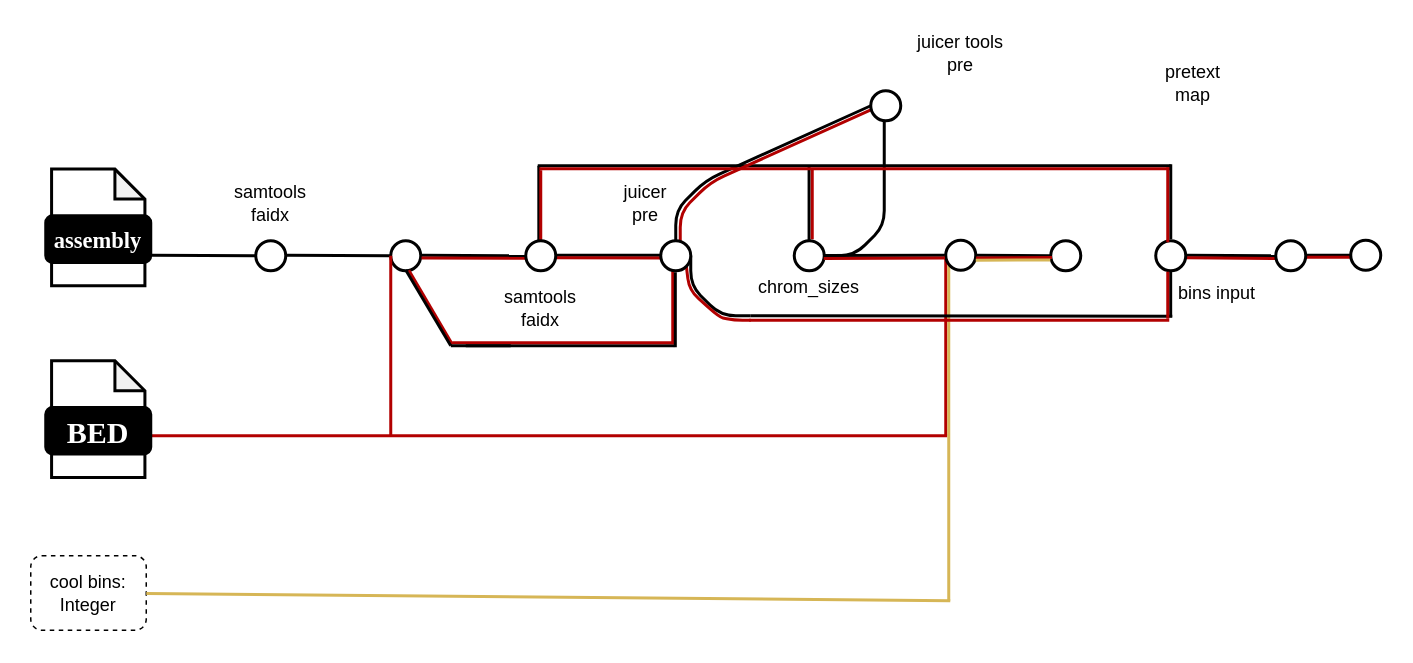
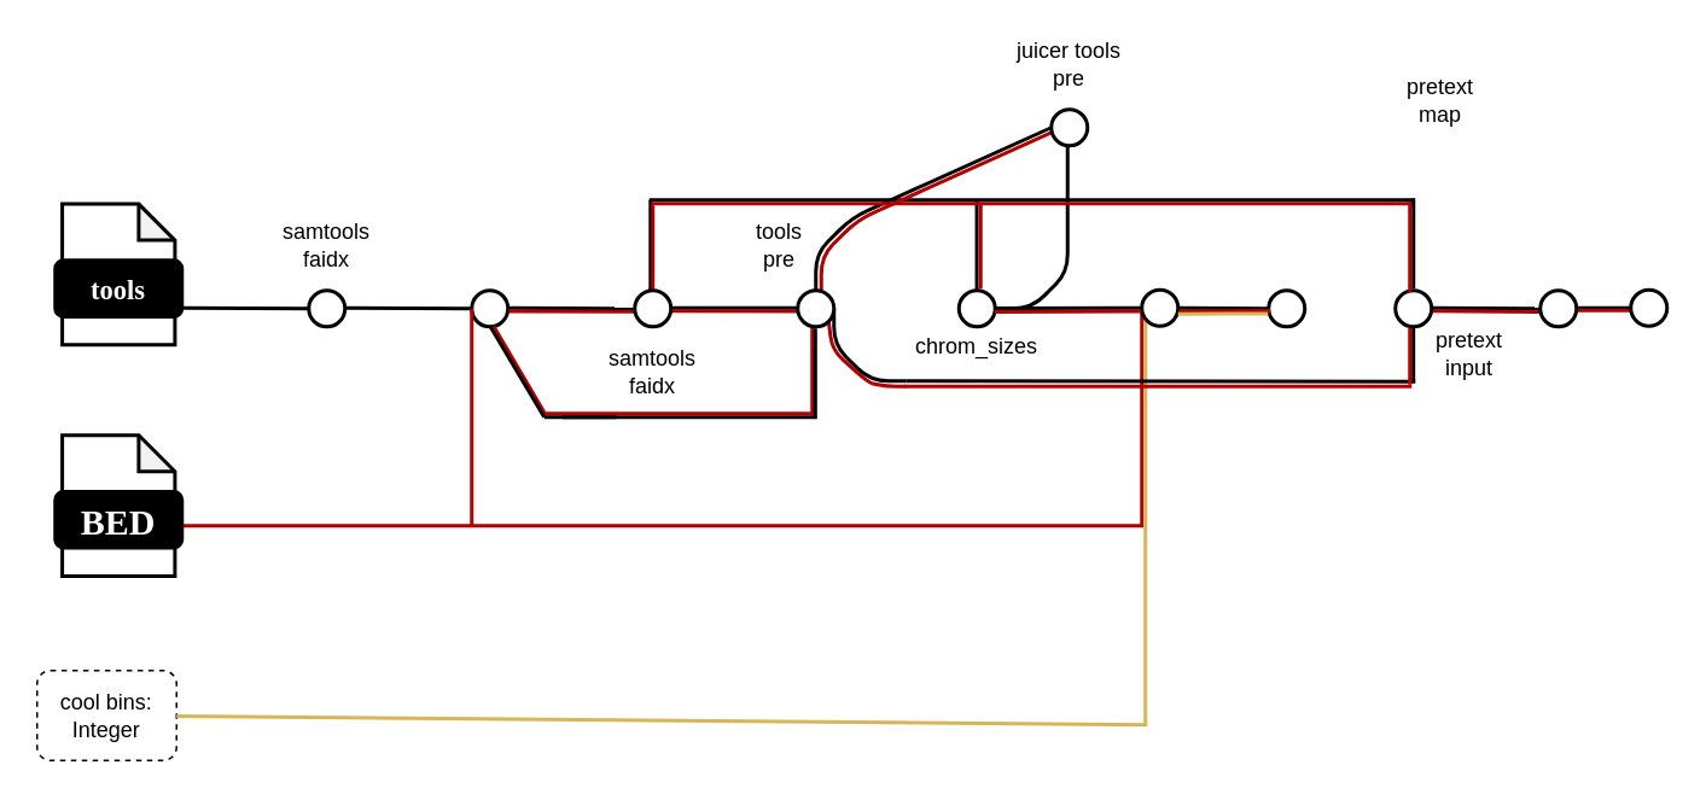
  <mxCell id="0" />
  <mxCell id="1" parent="0" />
  <mxCell id="2" value="" style="group;aspect=fixed;" vertex="1" connectable="0" parent="1"><mxGeometry x="30" y="112.22" width="70" height="77.78" as="geometry" /></mxCell>
  <mxCell id="3" value="" style="shape=note;whiteSpace=wrap;html=1;backgroundOutline=1;darkOpacity=0.05;rounded=1;size=20;strokeWidth=2;" vertex="1" parent="2"><mxGeometry x="3.889" width="62.222" height="77.78" as="geometry" /></mxCell>
- <mxCell id="4" value="&lt;font data-font-src=&quot;https://fonts.googleapis.com/css?family=Maven+Pro&quot; face=&quot;Maven Pro&quot; color=&quot;#ffffff&quot;&gt;&lt;b&gt;&lt;font style=&quot;font-size: 15px;&quot;&gt;assembly&lt;/font&gt;&lt;/b&gt;&lt;/font&gt;" style="rounded=1;whiteSpace=wrap;html=1;strokeWidth=2;fillColor=#000000;" vertex="1" parent="2"><mxGeometry y="31.112" width="70" height="31.112" as="geometry" /></mxCell>
+ <mxCell id="4" value="&lt;font data-font-src=&quot;https://fonts.googleapis.com/css?family=Maven+Pro&quot; face=&quot;Maven Pro&quot; color=&quot;#ffffff&quot;&gt;&lt;b&gt;&lt;font style=&quot;font-size: 15px;&quot;&gt;tools&lt;/font&gt;&lt;/b&gt;&lt;/font&gt;" style="rounded=1;whiteSpace=wrap;html=1;strokeWidth=2;fillColor=#000000;" vertex="1" parent="2"><mxGeometry y="31.112" width="70" height="31.112" as="geometry" /></mxCell>
  <mxCell id="5" value="cool bins: Integer" style="rounded=1;whiteSpace=wrap;html=1;aspect=fixed;dashed=1;" vertex="1" parent="1"><mxGeometry x="20" y="370" width="77" height="49.67" as="geometry" /></mxCell>
  <mxCell id="6" value="" style="endArrow=none;html=1;rounded=1;strokeWidth=2;fillColor=#e51400;strokeColor=#B20000;" edge="1" parent="1"><mxGeometry width="50" height="50" relative="1" as="geometry"><mxPoint x="100" y="290" as="sourcePoint" /><mxPoint x="631" y="290" as="targetPoint" /></mxGeometry></mxCell>
  <mxCell id="7" value="" style="ellipse;whiteSpace=wrap;html=1;aspect=fixed;rounded=1;rotation=0;strokeWidth=2;" vertex="1" parent="1"><mxGeometry x="170" y="160" width="20" height="20" as="geometry" /></mxCell>
  <mxCell id="8" value="samtools faidx" style="text;html=1;strokeColor=none;fillColor=none;align=center;verticalAlign=middle;whiteSpace=wrap;rounded=0;" vertex="1" parent="1"><mxGeometry x="150" y="120" width="60" height="30" as="geometry" /></mxCell>
  <mxCell id="9" value="samtools faidx" style="text;html=1;strokeColor=none;fillColor=none;align=center;verticalAlign=middle;whiteSpace=wrap;rounded=0;" vertex="1" parent="1"><mxGeometry x="330" y="190" width="60" height="30" as="geometry" /></mxCell>
- <mxCell id="10" value="juicer &lt;br&gt;pre" style="text;html=1;strokeColor=none;fillColor=none;align=center;verticalAlign=middle;whiteSpace=wrap;rounded=0;" vertex="1" parent="1"><mxGeometry x="400" y="120" width="60" height="30" as="geometry" /></mxCell>
+ <mxCell id="10" value="tools &lt;br&gt;pre" style="text;html=1;strokeColor=none;fillColor=none;align=center;verticalAlign=middle;whiteSpace=wrap;rounded=0;" vertex="1" parent="1"><mxGeometry x="400" y="120" width="60" height="30" as="geometry" /></mxCell>
  <mxCell id="11" value="chrom_sizes" style="text;html=1;strokeColor=none;fillColor=none;align=center;verticalAlign=middle;whiteSpace=wrap;rounded=0;" vertex="1" parent="1"><mxGeometry x="509" y="176" width="60" height="30" as="geometry" /></mxCell>
- <mxCell id="12" value="bins input" style="text;html=1;strokeColor=none;fillColor=none;align=center;verticalAlign=middle;whiteSpace=wrap;rounded=0;" vertex="1" parent="1"><mxGeometry x="781" y="180" width="60" height="30" as="geometry" /></mxCell>
+ <mxCell id="12" value="pretext input" style="text;html=1;strokeColor=none;fillColor=none;align=center;verticalAlign=middle;whiteSpace=wrap;rounded=0;" vertex="1" parent="1"><mxGeometry x="781" y="180" width="60" height="30" as="geometry" /></mxCell>
  <mxCell id="13" value="pretext map" style="text;html=1;strokeColor=none;fillColor=none;align=center;verticalAlign=middle;whiteSpace=wrap;rounded=0;" vertex="1" parent="1"><mxGeometry x="765" y="40" width="60" height="30" as="geometry" /></mxCell>
- <mxCell id="14" value="juicer tools pre" style="text;html=1;strokeColor=none;fillColor=none;align=center;verticalAlign=middle;whiteSpace=wrap;rounded=0;" vertex="1" parent="1"><mxGeometry x="610" y="20" width="60" height="30" as="geometry" /></mxCell>
+ <mxCell id="14" value="juicer tools pre" style="text;html=1;strokeColor=none;fillColor=none;align=center;verticalAlign=middle;whiteSpace=wrap;rounded=0;" vertex="1" parent="1"><mxGeometry x="560" y="20" width="60" height="30" as="geometry" /></mxCell>
  <mxCell id="15" value="" style="ellipse;whiteSpace=wrap;html=1;aspect=fixed;rounded=1;rotation=0;strokeWidth=2;" vertex="1" parent="1"><mxGeometry x="260" y="160" width="20" height="20" as="geometry" /></mxCell>
  <mxCell id="16" value="" style="endArrow=none;html=1;rounded=1;strokeWidth=2;entryX=0;entryY=0.5;entryDx=0;entryDy=0;" edge="1" parent="1" target="7"><mxGeometry width="50" height="50" relative="1" as="geometry"><mxPoint x="100" y="169.71" as="sourcePoint" /><mxPoint x="140" y="169.71" as="targetPoint" /></mxGeometry></mxCell>
  <mxCell id="17" value="" style="endArrow=none;html=1;rounded=1;strokeWidth=2;entryX=0;entryY=0.5;entryDx=0;entryDy=0;" edge="1" parent="1" target="15"><mxGeometry width="50" height="50" relative="1" as="geometry"><mxPoint x="190" y="169.71" as="sourcePoint" /><mxPoint x="230" y="169.71" as="targetPoint" /></mxGeometry></mxCell>
  <mxCell id="18" value="" style="endArrow=none;html=1;rounded=1;strokeWidth=2;entryX=0;entryY=0.5;entryDx=0;entryDy=0;" edge="1" parent="1"><mxGeometry width="50" height="50" relative="1" as="geometry"><mxPoint x="280" y="169.71" as="sourcePoint" /><mxPoint x="350" y="170" as="targetPoint" /></mxGeometry></mxCell>
  <mxCell id="19" value="" style="endArrow=none;html=1;rounded=1;strokeWidth=2;" edge="1" parent="1"><mxGeometry width="50" height="50" relative="1" as="geometry"><mxPoint x="310" y="230" as="sourcePoint" /><mxPoint x="449" y="230" as="targetPoint" /></mxGeometry></mxCell>
  <mxCell id="20" value="" style="endArrow=none;html=1;rounded=1;strokeWidth=2;" edge="1" parent="1"><mxGeometry width="50" height="50" relative="1" as="geometry"><mxPoint x="360" y="169.71" as="sourcePoint" /><mxPoint x="450" y="169.71" as="targetPoint" /></mxGeometry></mxCell>
  <mxCell id="21" value="" style="endArrow=none;html=1;rounded=1;strokeWidth=2;targetPerimeterSpacing=0;" edge="1" parent="1"><mxGeometry width="50" height="50" relative="1" as="geometry"><mxPoint x="358" y="110" as="sourcePoint" /><mxPoint x="780" y="110" as="targetPoint" /></mxGeometry></mxCell>
  <mxCell id="22" value="" style="ellipse;whiteSpace=wrap;html=1;aspect=fixed;rounded=1;rotation=0;strokeWidth=2;" vertex="1" parent="1"><mxGeometry x="529" y="160" width="20" height="20" as="geometry" /></mxCell>
  <mxCell id="23" value="" style="endArrow=none;html=1;rounded=1;strokeWidth=2;exitX=0.5;exitY=1;exitDx=0;exitDy=0;" edge="1" parent="1"><mxGeometry width="50" height="50" relative="1" as="geometry"><mxPoint x="538.88" y="110" as="sourcePoint" /><mxPoint x="538.88" y="160" as="targetPoint" /></mxGeometry></mxCell>
  <mxCell id="24" value="" style="endArrow=none;html=1;rounded=1;strokeWidth=2;exitX=0.5;exitY=1;exitDx=0;exitDy=0;" edge="1" parent="1"><mxGeometry width="50" height="50" relative="1" as="geometry"><mxPoint x="358.71" y="110" as="sourcePoint" /><mxPoint x="358.71" y="160" as="targetPoint" /></mxGeometry></mxCell>
  <mxCell id="25" value="" style="endArrow=none;html=1;rounded=1;strokeWidth=2;entryX=0;entryY=0.5;entryDx=0;entryDy=0;" edge="1" parent="1" target="47"><mxGeometry width="50" height="50" relative="1" as="geometry"><mxPoint x="549" y="169.88" as="sourcePoint" /><mxPoint x="589" y="169.88" as="targetPoint" /></mxGeometry></mxCell>
  <mxCell id="26" value="" style="endArrow=none;html=1;rounded=1;strokeWidth=2;strokeColor=#B20000;fillColor=#e51400;" edge="1" parent="1"><mxGeometry width="50" height="50" relative="1" as="geometry"><mxPoint x="260" y="170" as="sourcePoint" /><mxPoint x="260" y="290" as="targetPoint" /></mxGeometry></mxCell>
  <mxCell id="27" value="" style="group;aspect=fixed;" vertex="1" connectable="0" parent="1"><mxGeometry x="30" y="240" width="70" height="77.78" as="geometry" /></mxCell>
  <mxCell id="28" value="" style="shape=note;whiteSpace=wrap;html=1;backgroundOutline=1;darkOpacity=0.05;rounded=1;size=20;strokeWidth=2;aspect=fixed;" vertex="1" parent="27"><mxGeometry x="3.889" width="62.222" height="77.778" as="geometry" /></mxCell>
  <mxCell id="29" value="&lt;font data-font-src=&quot;https://fonts.googleapis.com/css?family=Maven+Pro&quot; face=&quot;Maven Pro&quot; color=&quot;#ffffff&quot;&gt;&lt;b&gt;&lt;font style=&quot;font-size: 20px;&quot;&gt;BED&lt;/font&gt;&lt;/b&gt;&lt;/font&gt;" style="rounded=1;whiteSpace=wrap;html=1;strokeWidth=2;fillColor=#000000;" vertex="1" parent="27"><mxGeometry y="31.112" width="70" height="31.112" as="geometry" /></mxCell>
  <mxCell id="30" value="" style="endArrow=none;html=1;rounded=1;strokeWidth=2;strokeColor=#B20000;fillColor=#e51400;exitX=0;exitY=0.5;exitDx=0;exitDy=0;" edge="1" parent="1" source="47"><mxGeometry width="50" height="50" relative="1" as="geometry"><mxPoint x="629.84" y="181" as="sourcePoint" /><mxPoint x="630" y="290" as="targetPoint" /></mxGeometry></mxCell>
  <mxCell id="31" value="" style="endArrow=none;html=1;rounded=1;strokeWidth=2;strokeColor=#d6b656;fillColor=#fff2cc;" edge="1" parent="1" source="5"><mxGeometry width="50" height="50" relative="1" as="geometry"><mxPoint x="103" y="399.71" as="sourcePoint" /><mxPoint x="633" y="400" as="targetPoint" /></mxGeometry></mxCell>
  <mxCell id="32" value="" style="endArrow=none;html=1;rounded=1;strokeWidth=2;fillColor=#fff2cc;strokeColor=#d6b656;exitX=0.1;exitY=0.821;exitDx=0;exitDy=0;exitPerimeter=0;" edge="1" parent="1" source="47"><mxGeometry width="50" height="50" relative="1" as="geometry"><mxPoint x="632" y="180" as="sourcePoint" /><mxPoint x="632" y="400" as="targetPoint" /></mxGeometry></mxCell>
  <mxCell id="33" value="" style="endArrow=none;html=1;rounded=1;strokeWidth=2;" edge="1" parent="1" source="47" target="34"><mxGeometry width="50" height="50" relative="1" as="geometry"><mxPoint x="640" y="169.66" as="sourcePoint" /><mxPoint x="680" y="169.66" as="targetPoint" /></mxGeometry></mxCell>
  <mxCell id="34" value="" style="ellipse;whiteSpace=wrap;html=1;aspect=fixed;rounded=1;rotation=0;strokeWidth=2;" vertex="1" parent="1"><mxGeometry x="700" y="160" width="20" height="20" as="geometry" /></mxCell>
  <mxCell id="35" value="" style="endArrow=none;html=1;rounded=1;strokeWidth=2;" edge="1" parent="1"><mxGeometry width="50" height="50" relative="1" as="geometry"><mxPoint x="500" y="210" as="sourcePoint" /><mxPoint x="781" y="210.34" as="targetPoint" /></mxGeometry></mxCell>
  <mxCell id="36" value="" style="endArrow=none;html=1;rounded=1;strokeWidth=2;" edge="1" parent="1"><mxGeometry width="50" height="50" relative="1" as="geometry"><mxPoint x="500" y="210" as="sourcePoint" /><mxPoint x="460" y="170" as="targetPoint" /><Array as="points"><mxPoint x="480" y="210" /><mxPoint x="460" y="190" /></Array></mxGeometry></mxCell>
  <mxCell id="37" value="" style="endArrow=none;html=1;rounded=1;strokeWidth=2;" edge="1" parent="1"><mxGeometry width="50" height="50" relative="1" as="geometry"><mxPoint x="779.95" y="180" as="sourcePoint" /><mxPoint x="779.95" y="211" as="targetPoint" /></mxGeometry></mxCell>
  <mxCell id="38" value="" style="endArrow=none;html=1;rounded=1;strokeWidth=2;" edge="1" parent="1"><mxGeometry width="50" height="50" relative="1" as="geometry"><mxPoint x="790" y="169.66" as="sourcePoint" /><mxPoint x="850" y="169.952" as="targetPoint" /></mxGeometry></mxCell>
  <mxCell id="39" value="" style="endArrow=none;html=1;rounded=1;strokeWidth=2;" edge="1" parent="1"><mxGeometry width="50" height="50" relative="1" as="geometry"><mxPoint x="870" y="169.66" as="sourcePoint" /><mxPoint x="900" y="169.66" as="targetPoint" /></mxGeometry></mxCell>
  <mxCell id="40" value="" style="endArrow=none;html=1;rounded=1;strokeWidth=2;exitX=0;exitY=0.5;exitDx=0;exitDy=0;" edge="1" parent="1"><mxGeometry width="50" height="50" relative="1" as="geometry"><mxPoint x="580" y="70" as="sourcePoint" /><mxPoint x="450" y="159.66" as="targetPoint" /><Array as="points"><mxPoint x="470" y="119.66" /><mxPoint x="450" y="139.66" /></Array></mxGeometry></mxCell>
  <mxCell id="41" value="" style="endArrow=none;html=1;rounded=1;strokeWidth=2;" edge="1" parent="1"><mxGeometry width="50" height="50" relative="1" as="geometry"><mxPoint x="549" y="170" as="sourcePoint" /><mxPoint x="589" y="80" as="targetPoint" /><Array as="points"><mxPoint x="569" y="170" /><mxPoint x="589" y="150" /></Array></mxGeometry></mxCell>
  <mxCell id="42" value="" style="endArrow=none;html=1;rounded=1;strokeWidth=2;strokeColor=#B20000;fillColor=#e51400;exitX=1.075;exitY=0.579;exitDx=0;exitDy=0;exitPerimeter=0;entryX=0.015;entryY=0.586;entryDx=0;entryDy=0;entryPerimeter=0;" edge="1" parent="1"><mxGeometry width="50" height="50" relative="1" as="geometry"><mxPoint x="280.5" y="171.58" as="sourcePoint" /><mxPoint x="350.3" y="171.72" as="targetPoint" /></mxGeometry></mxCell>
  <mxCell id="43" value="" style="endArrow=none;html=1;rounded=1;strokeWidth=2;strokeColor=#B20000;fillColor=#e51400;exitX=1.034;exitY=0.567;exitDx=0;exitDy=0;exitPerimeter=0;entryX=0.015;entryY=0.586;entryDx=0;entryDy=0;entryPerimeter=0;" edge="1" parent="1"><mxGeometry width="50" height="50" relative="1" as="geometry"><mxPoint x="370.68" y="171.34" as="sourcePoint" /><mxPoint x="440" y="171.42" as="targetPoint" /></mxGeometry></mxCell>
  <mxCell id="44" value="" style="endArrow=none;html=1;rounded=1;strokeWidth=2;strokeColor=#B20000;fillColor=#e51400;exitX=1.034;exitY=0.567;exitDx=0;exitDy=0;exitPerimeter=0;" edge="1" parent="1"><mxGeometry width="50" height="50" relative="1" as="geometry"><mxPoint x="359" y="112" as="sourcePoint" /><mxPoint x="780" y="112" as="targetPoint" /></mxGeometry></mxCell>
  <mxCell id="45" value="" style="endArrow=none;html=1;rounded=1;strokeWidth=2;entryX=0.5;entryY=0;entryDx=0;entryDy=0;" edge="1" parent="1"><mxGeometry width="50" height="50" relative="1" as="geometry"><mxPoint x="780" y="109" as="sourcePoint" /><mxPoint x="780" y="159" as="targetPoint" /></mxGeometry></mxCell>
  <mxCell id="46" value="" style="endArrow=none;html=1;rounded=1;strokeWidth=2;" edge="1" parent="1" target="47"><mxGeometry width="50" height="50" relative="1" as="geometry"><mxPoint x="640" y="169.66" as="sourcePoint" /><mxPoint x="700" y="170" as="targetPoint" /></mxGeometry></mxCell>
  <mxCell id="47" value="" style="ellipse;whiteSpace=wrap;html=1;aspect=fixed;rounded=1;rotation=0;strokeWidth=2;" vertex="1" parent="1"><mxGeometry x="630" y="159.66" width="20" height="20" as="geometry" /></mxCell>
  <mxCell id="48" value="" style="endArrow=none;html=1;rounded=1;strokeWidth=2;exitX=1.01;exitY=0.592;exitDx=0;exitDy=0;exitPerimeter=0;strokeColor=#B20000;fillColor=#e51400;entryX=0.042;entryY=0.562;entryDx=0;entryDy=0;entryPerimeter=0;" edge="1" parent="1" source="47" target="34"><mxGeometry width="50" height="50" relative="1" as="geometry"><mxPoint x="650" y="171.89" as="sourcePoint" /><mxPoint x="700.9" y="172.03" as="targetPoint" /></mxGeometry></mxCell>
  <mxCell id="49" value="" style="endArrow=none;html=1;rounded=1;strokeWidth=2;strokeColor=#B20000;fillColor=#e51400;entryX=-0.026;entryY=0.591;entryDx=0;entryDy=0;entryPerimeter=0;exitX=0.983;exitY=0.588;exitDx=0;exitDy=0;exitPerimeter=0;" edge="1" parent="1" source="22" target="47"><mxGeometry width="50" height="50" relative="1" as="geometry"><mxPoint x="550" y="172" as="sourcePoint" /><mxPoint x="630" y="170" as="targetPoint" /></mxGeometry></mxCell>
  <mxCell id="50" value="" style="endArrow=none;html=1;rounded=1;strokeWidth=2;labelBackgroundColor=default;strokeColor=#d6b656;align=center;verticalAlign=middle;fontFamily=Helvetica;fontSize=11;fontColor=default;fillColor=#fff2cc;shape=connector;entryX=-0.016;entryY=0.639;entryDx=0;entryDy=0;entryPerimeter=0;" edge="1" parent="1" target="34"><mxGeometry width="50" height="50" relative="1" as="geometry"><mxPoint x="650" y="173" as="sourcePoint" /><mxPoint x="690" y="173" as="targetPoint" /></mxGeometry></mxCell>
  <mxCell id="51" value="" style="endArrow=none;html=1;rounded=1;strokeWidth=2;strokeColor=#B20000;fillColor=#e51400;" edge="1" parent="1"><mxGeometry width="50" height="50" relative="1" as="geometry"><mxPoint x="360" y="113" as="sourcePoint" /><mxPoint x="360" y="160" as="targetPoint" /></mxGeometry></mxCell>
  <mxCell id="52" value="" style="ellipse;whiteSpace=wrap;html=1;aspect=fixed;rounded=1;rotation=0;strokeWidth=2;" vertex="1" parent="1"><mxGeometry x="350" y="160" width="20" height="20" as="geometry" /></mxCell>
  <mxCell id="53" value="" style="endArrow=none;html=1;rounded=1;strokeWidth=2;strokeColor=#B20000;fillColor=#e51400;entryX=-0.009;entryY=0.59;entryDx=0;entryDy=0;entryPerimeter=0;exitX=1.034;exitY=0.568;exitDx=0;exitDy=0;exitPerimeter=0;" edge="1" parent="1"><mxGeometry width="50" height="50" relative="1" as="geometry"><mxPoint x="790.68" y="171.36" as="sourcePoint" /><mxPoint x="849.82" y="171.8" as="targetPoint" /></mxGeometry></mxCell>
  <mxCell id="54" value="" style="endArrow=none;html=1;rounded=1;strokeWidth=2;strokeColor=#B20000;fillColor=#e51400;" edge="1" parent="1"><mxGeometry width="50" height="50" relative="1" as="geometry"><mxPoint x="870" y="171" as="sourcePoint" /><mxPoint x="900" y="171" as="targetPoint" /></mxGeometry></mxCell>
  <mxCell id="55" value="" style="ellipse;whiteSpace=wrap;html=1;aspect=fixed;rounded=1;rotation=0;strokeWidth=2;" vertex="1" parent="1"><mxGeometry x="900" y="159.66" width="20" height="20" as="geometry" /></mxCell>
  <mxCell id="56" value="" style="ellipse;whiteSpace=wrap;html=1;aspect=fixed;rounded=1;rotation=0;strokeWidth=2;" vertex="1" parent="1"><mxGeometry x="770" y="160" width="20" height="20" as="geometry" /></mxCell>
  <mxCell id="57" value="" style="ellipse;whiteSpace=wrap;html=1;aspect=fixed;rounded=1;rotation=0;strokeWidth=2;" vertex="1" parent="1"><mxGeometry x="850" y="160" width="20" height="20" as="geometry" /></mxCell>
  <mxCell id="58" value="" style="endArrow=none;html=1;rounded=1;strokeWidth=2;strokeColor=#B20000;fillColor=#e51400;" edge="1" parent="1"><mxGeometry width="50" height="50" relative="1" as="geometry"><mxPoint x="301" y="228" as="sourcePoint" /><mxPoint x="450" y="228" as="targetPoint" /></mxGeometry></mxCell>
  <mxCell id="59" value="" style="endArrow=none;html=1;rounded=1;strokeWidth=2;strokeColor=#B20000;fillColor=#e51400;entryX=0.602;entryY=0.986;entryDx=0;entryDy=0;entryPerimeter=0;exitX=0.64;exitY=0.977;exitDx=0;exitDy=0;exitPerimeter=0;movable=1;resizable=1;rotatable=1;deletable=1;editable=1;locked=0;connectable=1;sourcePerimeterSpacing=0;targetPerimeterSpacing=0;jumpStyle=none;endSize=6;" edge="1" parent="1" target="15"><mxGeometry width="50" height="50" relative="1" as="geometry"><mxPoint x="301" y="229" as="sourcePoint" /><mxPoint x="273.8" y="182.54" as="targetPoint" /><Array as="points" /></mxGeometry></mxCell>
  <mxCell id="60" value="" style="endArrow=none;html=1;rounded=1;strokeWidth=2;exitX=0.5;exitY=1;exitDx=0;exitDy=0;strokeColor=#B20000;fillColor=#e51400;" edge="1" parent="1"><mxGeometry width="50" height="50" relative="1" as="geometry"><mxPoint x="448" y="179" as="sourcePoint" /><mxPoint x="448" y="229" as="targetPoint" /></mxGeometry></mxCell>
  <mxCell id="61" value="" style="endArrow=none;html=1;rounded=1;strokeWidth=2;exitX=0.5;exitY=1;exitDx=0;exitDy=0;" edge="1" parent="1"><mxGeometry width="50" height="50" relative="1" as="geometry"><mxPoint x="449.71" y="181" as="sourcePoint" /><mxPoint x="449.71" y="231" as="targetPoint" /></mxGeometry></mxCell>
  <mxCell id="62" value="" style="group" vertex="1" connectable="0" parent="1"><mxGeometry x="300" y="230" width="40" as="geometry" /></mxCell>
  <mxCell id="63" value="" style="endArrow=none;html=1;strokeWidth=2;exitX=0.5;exitY=1;exitDx=0;exitDy=0;rounded=1;shadow=0;jumpStyle=none;strokeColor=default;snapToPoint=0;fixDash=0;ignoreEdge=0;orthogonalLoop=0;" edge="1" parent="62"><mxGeometry width="50" height="50" relative="1" as="geometry"><mxPoint x="-30" y="-50.5" as="sourcePoint" /><mxPoint as="targetPoint" /><Array as="points"><mxPoint /></Array></mxGeometry></mxCell>
  <mxCell id="64" value="" style="endArrow=none;html=1;strokeWidth=2;rounded=1;shadow=0;jumpStyle=none;strokeColor=default;snapToPoint=0;fixDash=0;ignoreEdge=0;orthogonalLoop=0;" edge="1" parent="62"><mxGeometry width="50" height="50" relative="1" as="geometry"><mxPoint as="sourcePoint" /><mxPoint x="40" as="targetPoint" /></mxGeometry></mxCell>
  <mxCell id="65" value="" style="endArrow=none;html=1;rounded=1;strokeWidth=2;strokeColor=#B20000;fillColor=#e51400;" edge="1" parent="1"><mxGeometry width="50" height="50" relative="1" as="geometry"><mxPoint x="541" y="112" as="sourcePoint" /><mxPoint x="541" y="159" as="targetPoint" /></mxGeometry></mxCell>
  <mxCell id="66" value="" style="endArrow=none;html=1;rounded=1;strokeWidth=2;exitX=0;exitY=0.5;exitDx=0;exitDy=0;strokeColor=#B20000;fillColor=#e51400;" edge="1" parent="1"><mxGeometry width="50" height="50" relative="1" as="geometry"><mxPoint x="583" y="71.34" as="sourcePoint" /><mxPoint x="453" y="161" as="targetPoint" /><Array as="points"><mxPoint x="473" y="121" /><mxPoint x="453" y="141" /></Array></mxGeometry></mxCell>
  <mxCell id="67" value="" style="ellipse;whiteSpace=wrap;html=1;aspect=fixed;rounded=1;rotation=0;strokeWidth=2;" vertex="1" parent="1"><mxGeometry x="580" y="60" width="20" height="20" as="geometry" /></mxCell>
  <mxCell id="68" value="" style="endArrow=none;html=1;rounded=1;strokeWidth=2;strokeColor=#B20000;fillColor=#e51400;" edge="1" parent="1"><mxGeometry width="50" height="50" relative="1" as="geometry"><mxPoint x="499" y="213" as="sourcePoint" /><mxPoint x="779" y="213" as="targetPoint" /></mxGeometry></mxCell>
  <mxCell id="69" value="" style="endArrow=none;html=1;rounded=1;strokeWidth=2;entryX=1;entryY=1;entryDx=0;entryDy=0;strokeColor=#B20000;fillColor=#e51400;" edge="1" parent="1"><mxGeometry width="50" height="50" relative="1" as="geometry"><mxPoint x="500" y="213" as="sourcePoint" /><mxPoint x="457.071" y="177.071" as="targetPoint" /><Array as="points"><mxPoint x="489" y="213" /><mxPoint x="479" y="211" /><mxPoint x="459" y="193" /></Array></mxGeometry></mxCell>
  <mxCell id="70" value="" style="ellipse;whiteSpace=wrap;html=1;aspect=fixed;rounded=1;rotation=0;strokeWidth=2;" vertex="1" parent="1"><mxGeometry x="440" y="160" width="20" height="20" as="geometry" /></mxCell>
  <mxCell id="71" value="" style="endArrow=none;html=1;rounded=1;strokeWidth=2;entryX=0.5;entryY=0;entryDx=0;entryDy=0;strokeColor=#B20000;fillColor=#e51400;" edge="1" parent="1"><mxGeometry width="50" height="50" relative="1" as="geometry"><mxPoint x="778" y="111" as="sourcePoint" /><mxPoint x="778" y="161" as="targetPoint" /></mxGeometry></mxCell>
  <mxCell id="72" value="" style="endArrow=none;html=1;rounded=1;strokeWidth=2;strokeColor=#B20000;fillColor=#e51400;exitX=0.4;exitY=1.033;exitDx=0;exitDy=0;exitPerimeter=0;" edge="1" parent="1" source="56"><mxGeometry width="50" height="50" relative="1" as="geometry"><mxPoint x="777.95" y="182" as="sourcePoint" /><mxPoint x="778" y="212" as="targetPoint" /></mxGeometry></mxCell>
